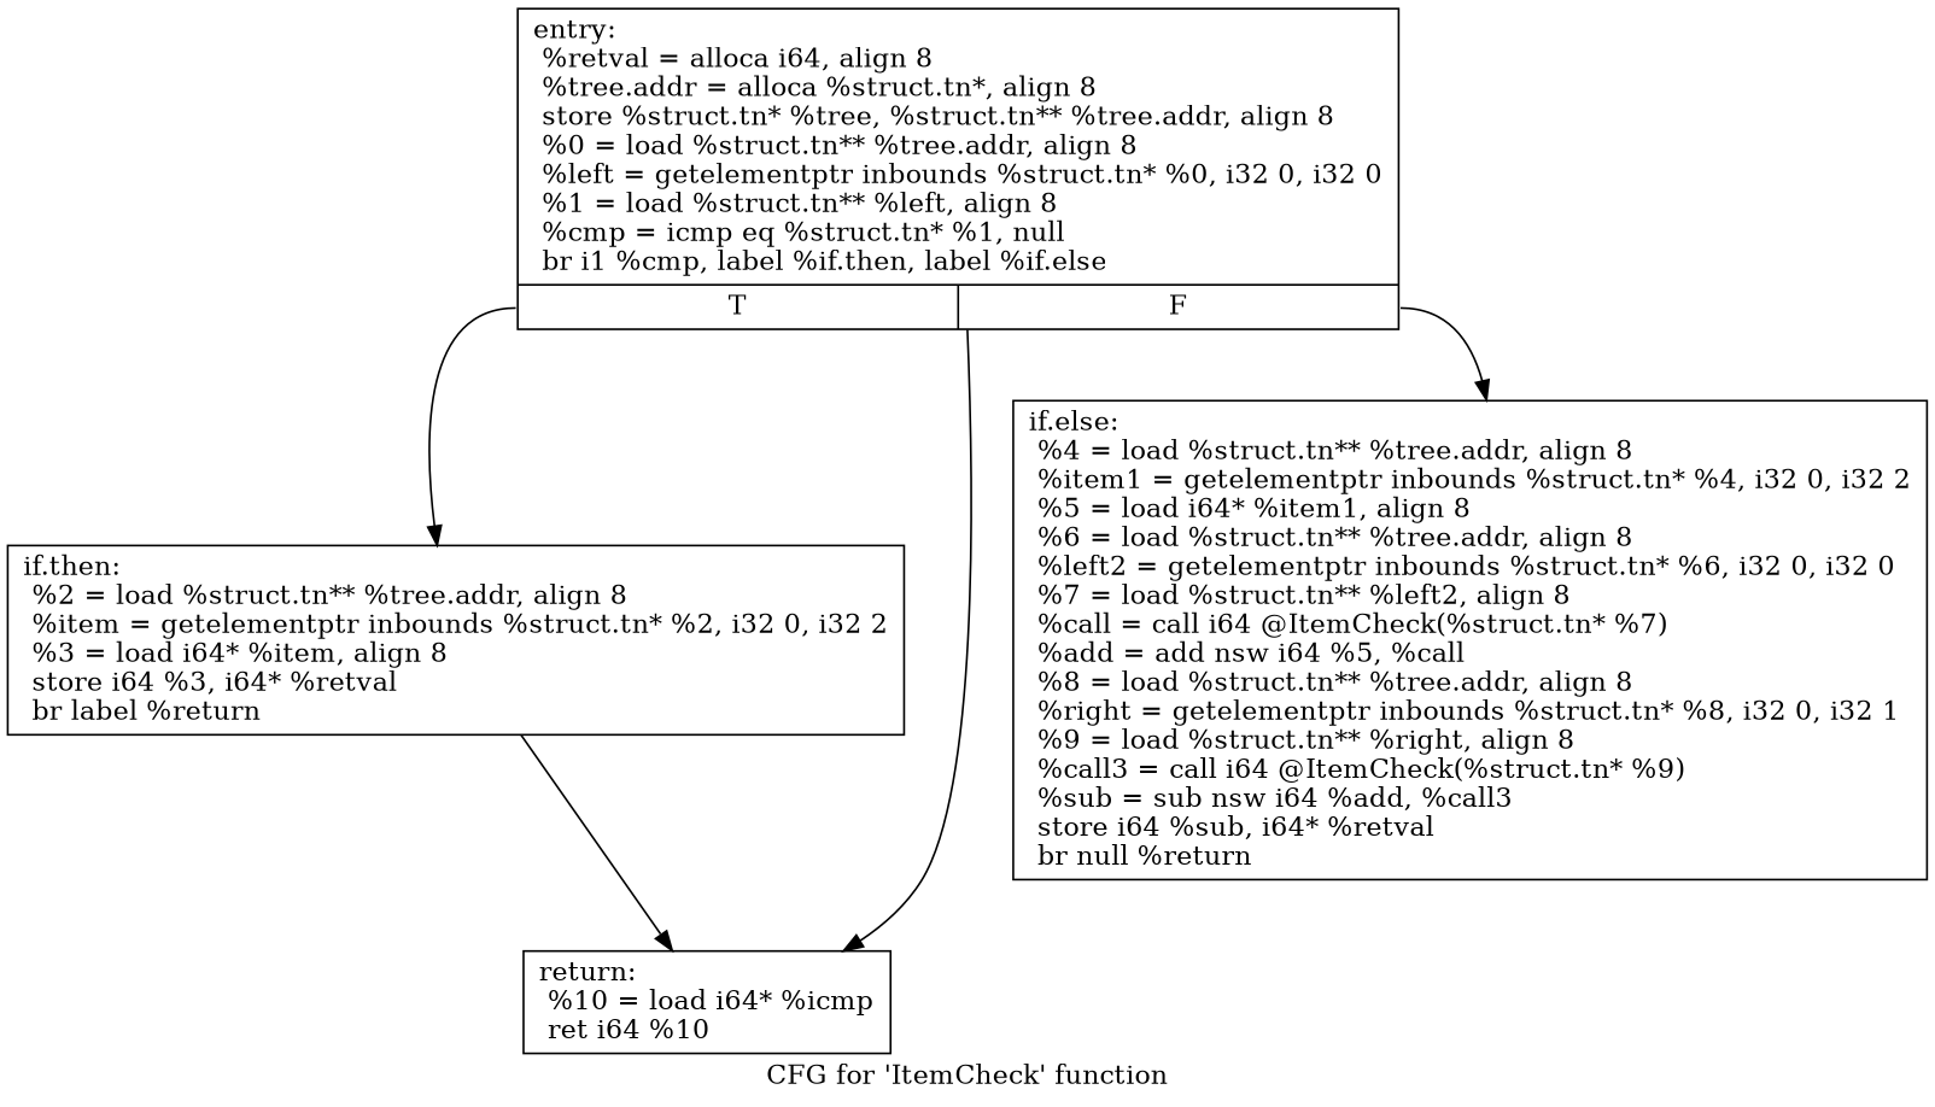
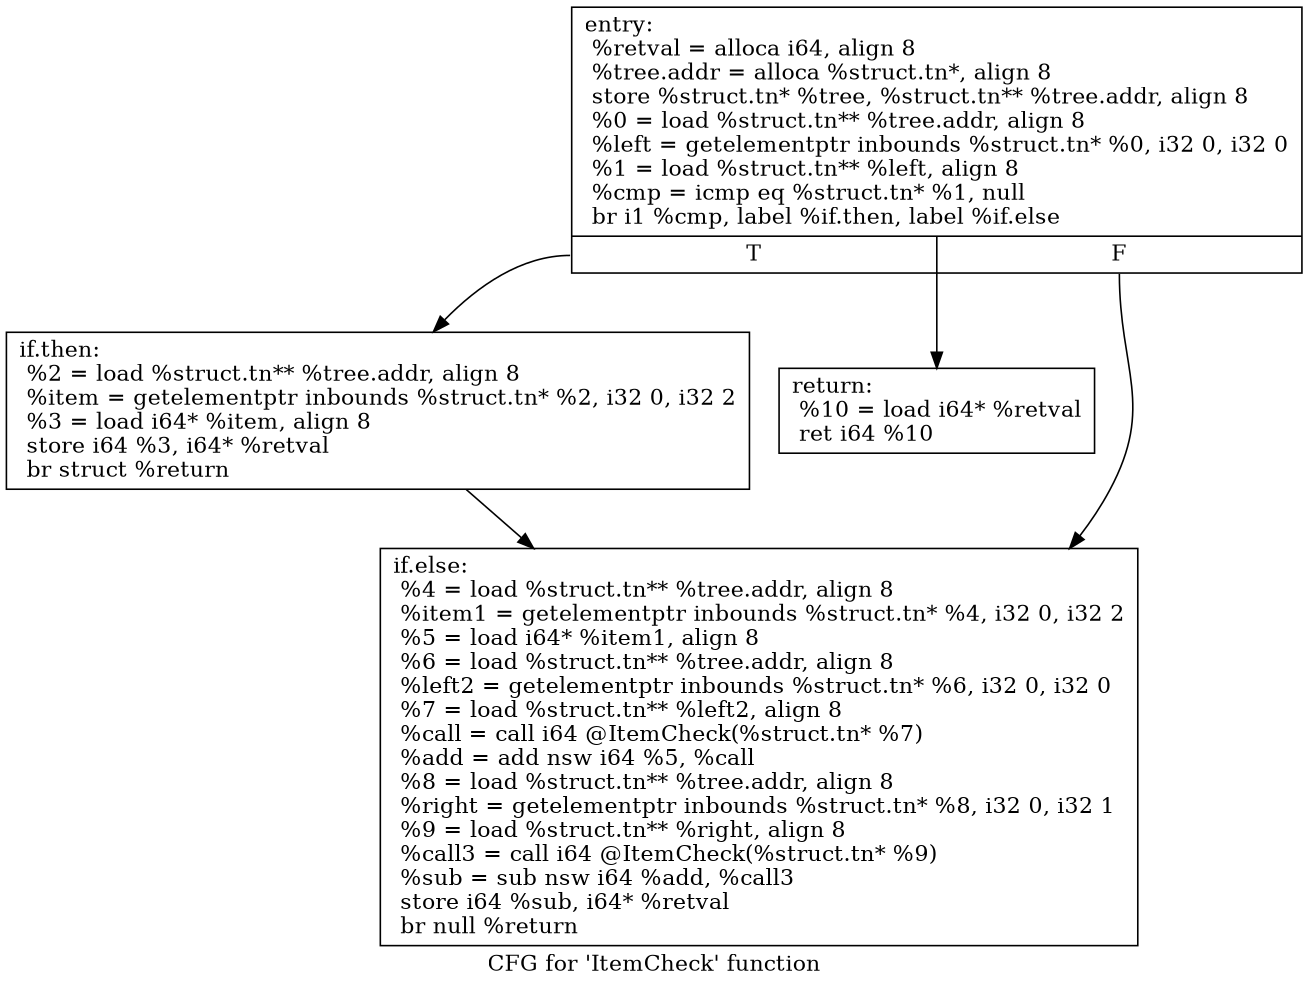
  digraph {
    label="CFG for 'ItemCheck' function"
    node [shape=record]
    n1 [label="{entry:\l  %retval = alloca i64, align 8\l  %tree.addr = alloca %struct.tn*, align 8\l  store %struct.tn* %tree, %struct.tn** %tree.addr, align 8\l  %0 = load %struct.tn** %tree.addr, align 8\l  %left = getelementptr inbounds %struct.tn* %0, i32 0, i32 0\l  %1 = load %struct.tn** %left, align 8\l  %cmp = icmp eq %struct.tn* %1, null\l  br i1 %cmp, label %if.then, label %if.else\l|{<s0>T|<s1>F}}"]
-   n2 [label="{if.then:                                          \l  %2 = load %struct.tn** %tree.addr, align 8\l  %item = getelementptr inbounds %struct.tn* %2, i32 0, i32 2\l  %3 = load i64* %item, align 8\l  store i64 %3, i64* %retval\l  br label %return\l}"]
+   n2 [label="{if.then:                                          \l  %2 = load %struct.tn** %tree.addr, align 8\l  %item = getelementptr inbounds %struct.tn* %2, i32 0, i32 2\l  %3 = load i64* %item, align 8\l  store i64 %3, i64* %retval\l  br struct %return\l}"]
    n3 [label="{if.else:                                          \l  %4 = load %struct.tn** %tree.addr, align 8\l  %item1 = getelementptr inbounds %struct.tn* %4, i32 0, i32 2\l  %5 = load i64* %item1, align 8\l  %6 = load %struct.tn** %tree.addr, align 8\l  %left2 = getelementptr inbounds %struct.tn* %6, i32 0, i32 0\l  %7 = load %struct.tn** %left2, align 8\l  %call = call i64 @ItemCheck(%struct.tn* %7)\l  %add = add nsw i64 %5, %call\l  %8 = load %struct.tn** %tree.addr, align 8\l  %right = getelementptr inbounds %struct.tn* %8, i32 0, i32 1\l  %9 = load %struct.tn** %right, align 8\l  %call3 = call i64 @ItemCheck(%struct.tn* %9)\l  %sub = sub nsw i64 %add, %call3\l  store i64 %sub, i64* %retval\l  br null %return\l}"]
-   n4 [label="{return:                                           \l  %10 = load i64* %icmp\l  ret i64 %10\l}"]
+   n4 [label="{return:                                           \l  %10 = load i64* %retval\l  ret i64 %10\l}"]
    n1 -> n2 [tailport=s0]
    n1 -> n3 [tailport=s1]
    n1 -> n4
-   n2 -> n4
+   n2 -> n3
  }
